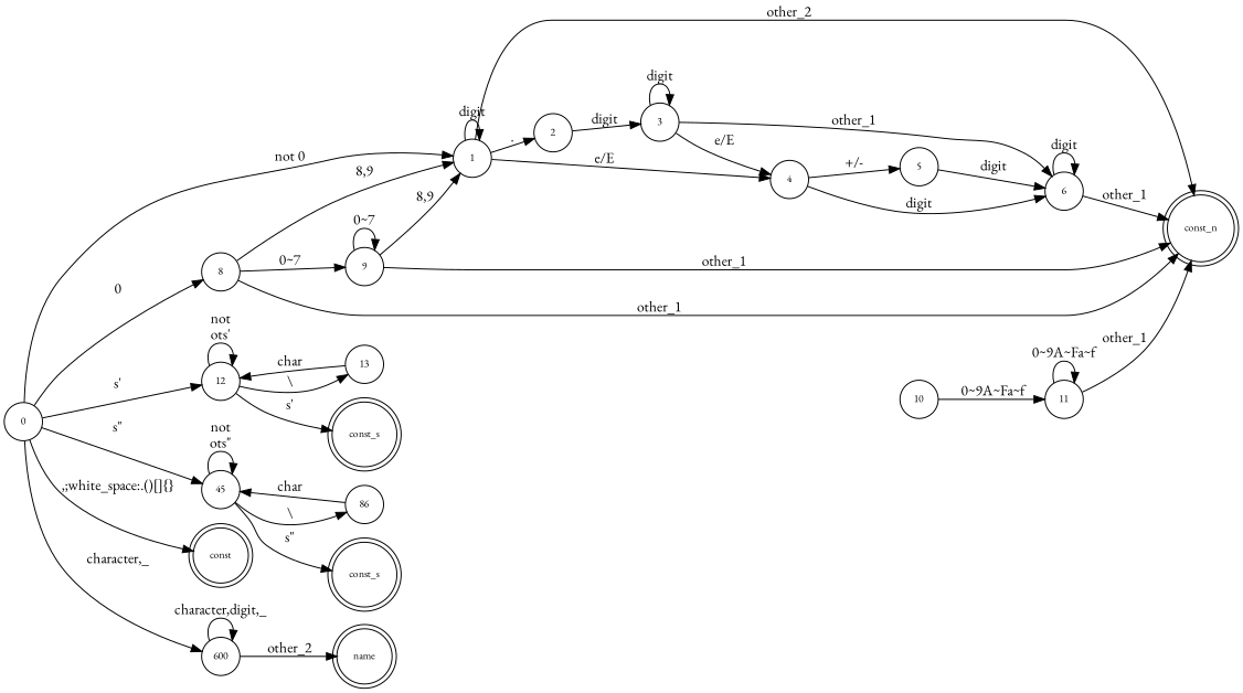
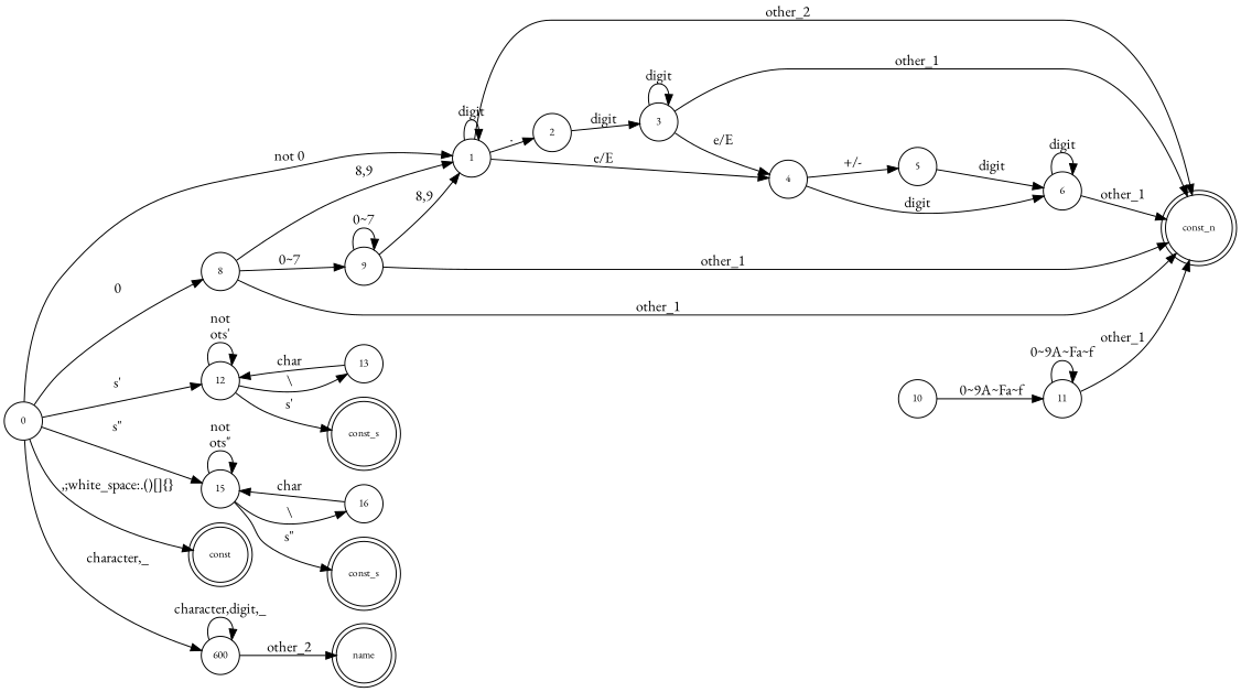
  digraph {
    fontname="EB Garamond"
    rankdir=LR
    node [fontname="EB Garamond" fontsize=10 shape=circle]
    edge [fontname="EB Garamond"]
    n1 [label=0]
    n2 [label=1]
    n3 [label=8]
    n4 [label=12]
-   n5 [label=45]
+   n5 [label=15]
    n6 [label=const shape=doublecircle]
    n7 [label=600]
    n8 [label=2]
    n9 [label=4]
    n10 [label=const_n shape=doublecircle]
    n11 [label=9]
    n12 [label=13]
    n13 [label=const_s shape=doublecircle]
-   n14 [label=86]
+   n14 [label=16]
    n15 [label=const_s shape=doublecircle]
    n16 [label=name shape=doublecircle]
    n17 [label=3]
    n18 [label=5]
    n19 [label=6]
    n20 [label=10]
    n21 [label=11]
    n1 -> n2 [label="not 0"]
    n1 -> n3 [label=0]
    n1 -> n4 [label="s'"]
    n1 -> n5 [label="s\""]
    n1 -> n6 [label=",;white_space:.()[]{}"]
    n1 -> n7 [label="character,_"]
    n2 -> n2 [label=digit]
    n2 -> n8 [label="."]
    n2 -> n9 [label="e/E"]
    n2 -> n10 [label=other_2]
    n3 -> n2 [label="8,9"]
    n3 -> n10 [label=other_1]
    n3 -> n11 [label="0~7"]
    n4 -> n4 [label="not\nots'"]
    n4 -> n12 [label="\\"]
    n4 -> n13 [label="s'"]
    n5 -> n5 [label="not\nots\""]
    n5 -> n14 [label="\\"]
    n5 -> n15 [label="s\""]
    n7 -> n7 [label="character,digit,_"]
    n7 -> n16 [label=other_2]
    n8 -> n17 [label=digit]
    n9 -> n18 [label="+/-"]
    n9 -> n19 [label=digit]
    n11 -> n2 [label="8,9"]
    n11 -> n10 [label=other_1]
    n11 -> n11 [label="0~7"]
    n12 -> n4 [label=char]
    n14 -> n5 [label=char]
    n17 -> n9 [label="e/E"]
-   n17 -> n19 [label=other_1]
+   n17 -> n10 [label=other_1]
    n17 -> n17 [label=digit]
    n18 -> n19 [label=digit]
    n19 -> n10 [label=other_1]
    n19 -> n19 [label=digit]
    n20 -> n21 [label="0~9A~Fa~f"]
    n21 -> n10 [label=other_1]
    n21 -> n21 [label="0~9A~Fa~f"]
  }
